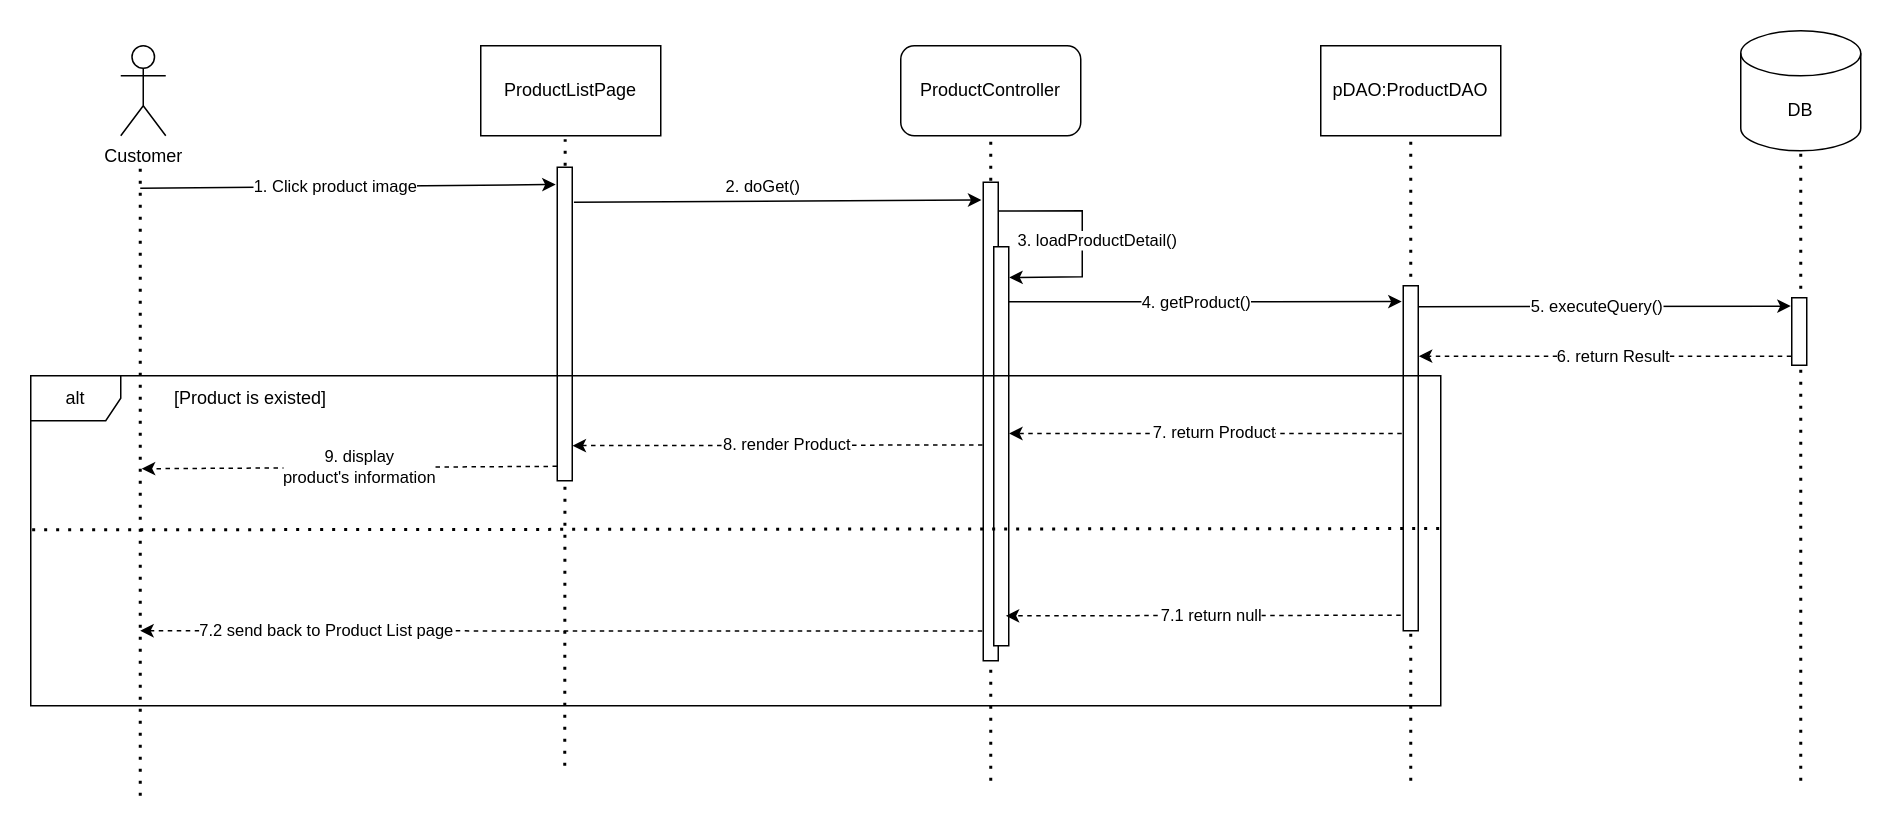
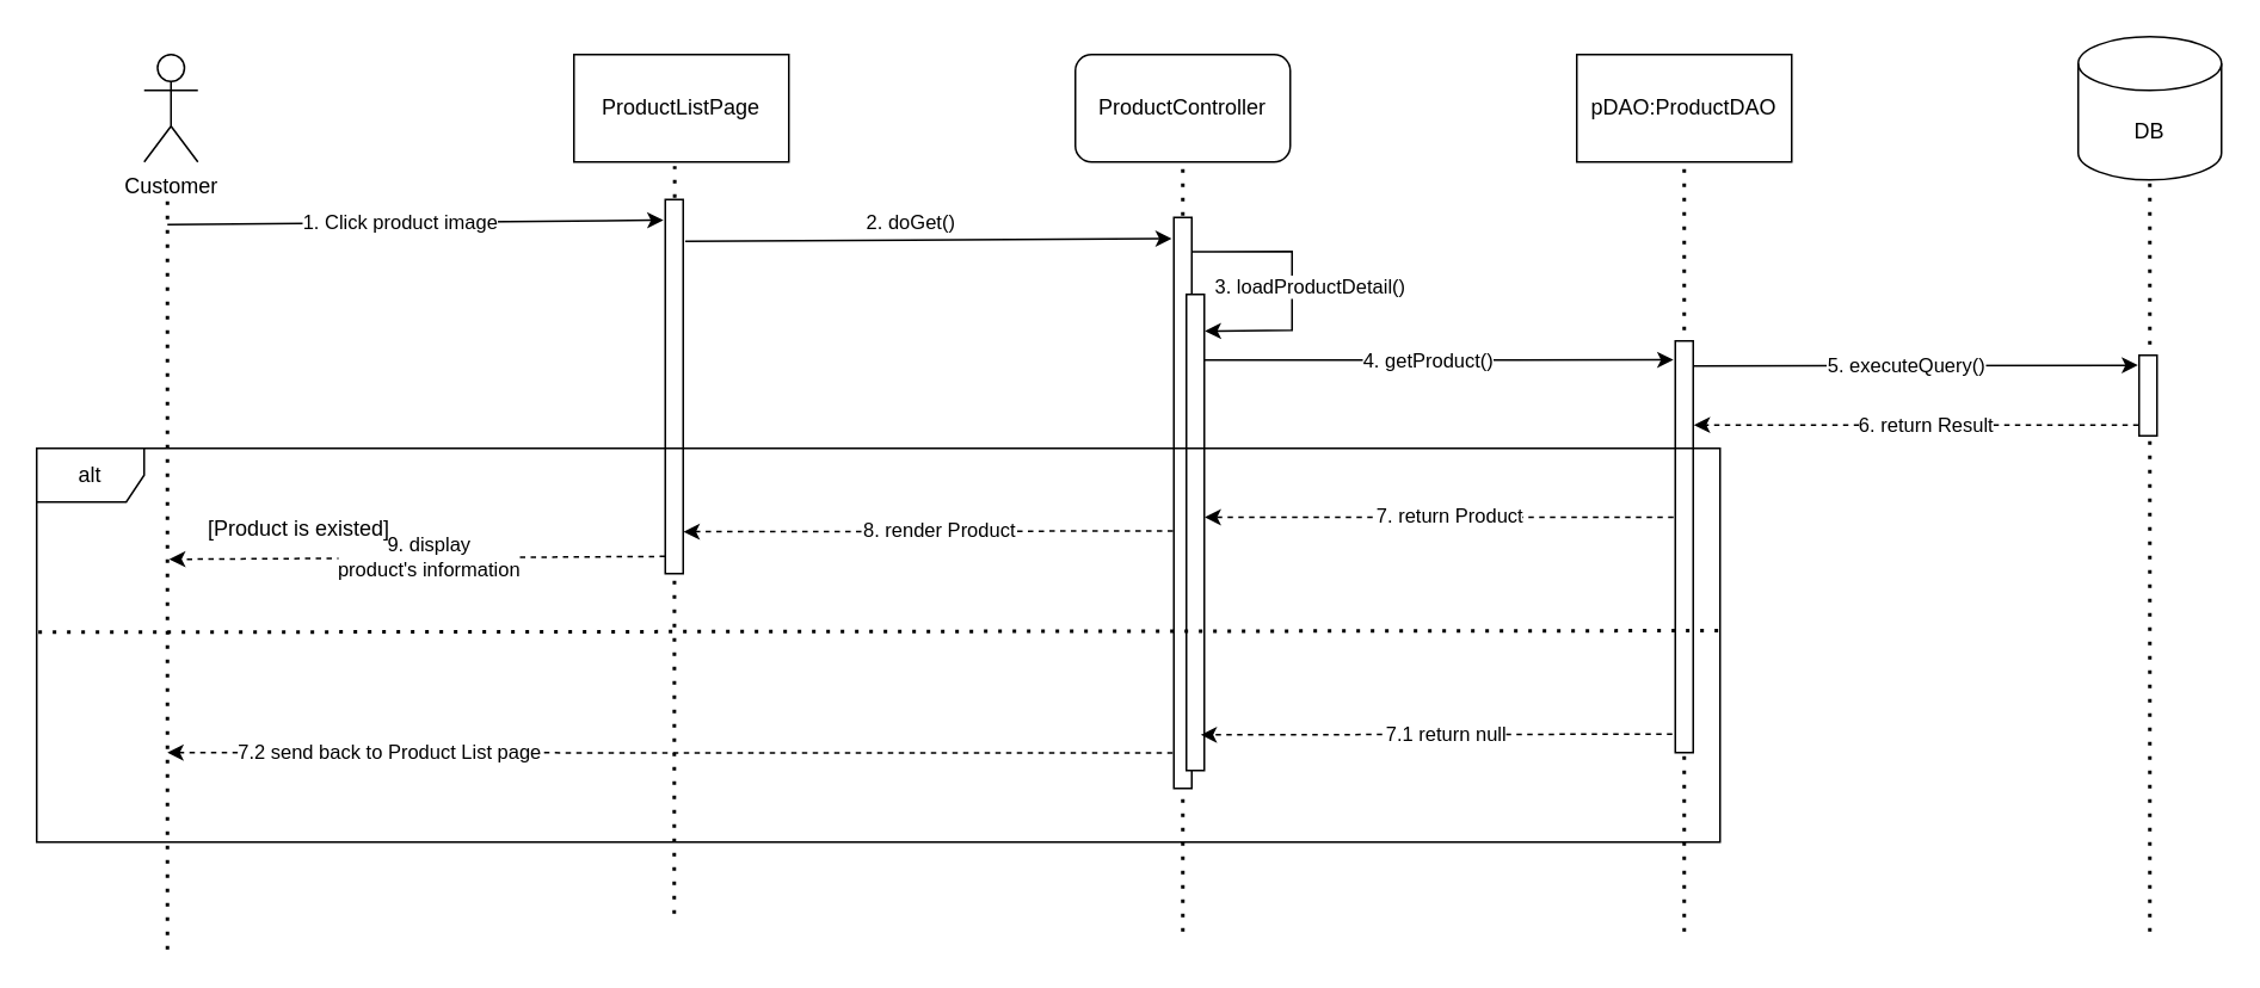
  <mxCell id="0" />
  <mxCell id="1" parent="0" />
  <mxCell id="2" value="Customer" style="shape=umlActor;verticalLabelPosition=bottom;verticalAlign=top;html=1;outlineConnect=0;" vertex="1" parent="1"><mxGeometry x="80" y="30" width="30" height="60" as="geometry" /></mxCell>
  <mxCell id="3" value="ProductController" style="whiteSpace=wrap;html=1;rounded=1;" vertex="1" parent="1"><mxGeometry x="600" y="30" width="120" height="60" as="geometry" /></mxCell>
  <mxCell id="4" value="pDAO:ProductDAO" style="rounded=0;whiteSpace=wrap;html=1;" vertex="1" parent="1"><mxGeometry x="880" y="30" width="120" height="60" as="geometry" /></mxCell>
  <mxCell id="5" value="DB" style="shape=cylinder3;whiteSpace=wrap;html=1;boundedLbl=1;backgroundOutline=1;size=15;" vertex="1" parent="1"><mxGeometry x="1160" y="20" width="80" height="80" as="geometry" /></mxCell>
  <mxCell id="6" value="" style="endArrow=none;dashed=1;html=1;dashPattern=1 3;strokeWidth=2;rounded=0;entryX=0.469;entryY=1.039;entryDx=0;entryDy=0;entryPerimeter=0;" edge="1" parent="1" target="21"><mxGeometry width="50" height="50" relative="1" as="geometry"><mxPoint x="376" y="510" as="sourcePoint" /><mxPoint y="110" as="targetPoint" x="360" /></mxGeometry></mxCell>
  <mxCell id="7" value="" style="endArrow=none;dashed=1;html=1;dashPattern=1 3;strokeWidth=2;rounded=0;entryX=0.5;entryY=1;entryDx=0;entryDy=0;" edge="1" parent="1" target="3"><mxGeometry width="50" height="50" relative="1" as="geometry"><mxPoint x="660" y="520" as="sourcePoint" /><mxPoint x="659.66" y="100" as="targetPoint" /></mxGeometry></mxCell>
  <mxCell id="8" value="" style="endArrow=none;dashed=1;html=1;dashPattern=1 3;strokeWidth=2;rounded=0;" edge="1" parent="1"><mxGeometry width="50" height="50" relative="1" as="geometry"><mxPoint x="940" y="520" as="sourcePoint" /><mxPoint x="940" y="90" as="targetPoint" /></mxGeometry></mxCell>
  <mxCell id="9" value="" style="endArrow=none;dashed=1;html=1;dashPattern=1 3;strokeWidth=2;rounded=0;entryX=0.5;entryY=1;entryDx=0;entryDy=0;entryPerimeter=0;" edge="1" parent="1" target="5"><mxGeometry width="50" height="50" relative="1" as="geometry"><mxPoint x="1200" y="520" as="sourcePoint" /><mxPoint x="1200" y="110" as="targetPoint" /></mxGeometry></mxCell>
  <mxCell id="10" value="" style="rounded=0;whiteSpace=wrap;html=1;" vertex="1" parent="1"><mxGeometry x="655" y="121" width="10" height="319" as="geometry" /></mxCell>
  <mxCell id="11" value="2. doGet()" style="endArrow=classic;html=1;rounded=0;exitX=1.113;exitY=0.112;exitDx=0;exitDy=0;exitPerimeter=0;entryX=-0.124;entryY=0.037;entryDx=0;entryDy=0;entryPerimeter=0;" edge="1" parent="1" source="23" target="10"><mxGeometry x="-0.069" y="10" width="50" height="50" relative="1" as="geometry"><mxPoint x="390" y="133" as="sourcePoint" /><mxPoint x="650" y="133" as="targetPoint" /><mxPoint as="offset" /></mxGeometry></mxCell>
  <mxCell id="12" value="" style="rounded=0;whiteSpace=wrap;html=1;" vertex="1" parent="1"><mxGeometry x="935" y="190" width="10" height="230" as="geometry" /></mxCell>
  <mxCell id="13" value="" style="rounded=0;whiteSpace=wrap;html=1;" vertex="1" parent="1"><mxGeometry x="1194" y="198" width="10" height="45" as="geometry" /></mxCell>
  <mxCell id="14" value="" style="rounded=0;whiteSpace=wrap;html=1;" vertex="1" parent="1"><mxGeometry x="662" y="164" width="10" height="266" as="geometry" /></mxCell>
  <mxCell id="15" value="3. loadProductDetail()" style="endArrow=classic;html=1;rounded=0;entryX=1.032;entryY=0.077;entryDx=0;entryDy=0;entryPerimeter=0;exitX=1.026;exitY=0.06;exitDx=0;exitDy=0;exitPerimeter=0;" edge="1" parent="1" source="10" target="14"><mxGeometry x="0.02" y="10" width="50" height="50" relative="1" as="geometry"><mxPoint x="666" y="140" as="sourcePoint" /><mxPoint x="672.95" y="184.482" as="targetPoint" /><mxPoint as="offset" /><Array as="points"><mxPoint x="721" y="140" /><mxPoint x="721" y="184" /></Array></mxGeometry></mxCell>
  <mxCell id="16" value="4. getProduct()" style="endArrow=classic;html=1;rounded=0;exitX=1.015;exitY=0.138;exitDx=0;exitDy=0;exitPerimeter=0;entryX=-0.105;entryY=0.046;entryDx=0;entryDy=0;entryPerimeter=0;" edge="1" parent="1" source="14" target="12"><mxGeometry x="-0.044" width="50" height="50" relative="1" as="geometry"><mxPoint x="676.43" y="200.575" as="sourcePoint" /><mxPoint x="931" y="201" as="targetPoint" /><mxPoint as="offset" /><Array as="points" /></mxGeometry></mxCell>
  <mxCell id="17" value="5. executeQuery()" style="endArrow=classic;html=1;rounded=0;exitX=1.029;exitY=0.061;exitDx=0;exitDy=0;exitPerimeter=0;entryX=-0.067;entryY=0.124;entryDx=0;entryDy=0;entryPerimeter=0;" edge="1" parent="1" source="12" target="13"><mxGeometry x="-0.044" width="50" height="50" relative="1" as="geometry"><mxPoint x="950" y="204" as="sourcePoint" /><mxPoint x="1190" y="204" as="targetPoint" /><mxPoint as="offset" /><Array as="points" /></mxGeometry></mxCell>
  <mxCell id="18" value="6. return Result" style="endArrow=classic;html=1;rounded=0;entryX=1.038;entryY=0.204;entryDx=0;entryDy=0;entryPerimeter=0;dashed=1;exitX=-0.032;exitY=0.867;exitDx=0;exitDy=0;exitPerimeter=0;" edge="1" parent="1" source="13" target="12"><mxGeometry x="-0.044" width="50" height="50" relative="1" as="geometry"><mxPoint x="1186.44" y="237" as="sourcePoint" /><mxPoint x="945" y="236.62" as="targetPoint" /><mxPoint as="offset" /><Array as="points" /></mxGeometry></mxCell>
  <mxCell id="19" value="7. return Product" style="endArrow=classic;html=1;rounded=0;entryX=1.024;entryY=0.468;entryDx=0;entryDy=0;entryPerimeter=0;dashed=1;exitX=-0.099;exitY=0.428;exitDx=0;exitDy=0;exitPerimeter=0;" edge="1" parent="1" source="12" target="14"><mxGeometry x="-0.044" width="50" height="50" relative="1" as="geometry"><mxPoint x="921.44" y="288.59" as="sourcePoint" /><mxPoint x="680" y="288.21" as="targetPoint" /><mxPoint as="offset" /><Array as="points" /></mxGeometry></mxCell>
  <mxCell id="20" value="7.1 return null" style="endArrow=classic;html=1;rounded=0;entryX=0.8;entryY=0.925;entryDx=0;entryDy=0;entryPerimeter=0;dashed=1;exitX=-0.167;exitY=0.955;exitDx=0;exitDy=0;exitPerimeter=0;" edge="1" parent="1" source="12" target="14"><mxGeometry x="-0.044" width="50" height="50" relative="1" as="geometry"><mxPoint x="921.44" y="410.38" as="sourcePoint" /><mxPoint x="680" y="410" as="targetPoint" /><mxPoint as="offset" /><Array as="points" /></mxGeometry></mxCell>
  <mxCell id="21" value="ProductListPage" style="rounded=0;whiteSpace=wrap;html=1;" vertex="1" parent="1"><mxGeometry x="320" y="30" width="120" height="60" as="geometry" /></mxCell>
  <mxCell id="22" value="" style="endArrow=none;dashed=1;html=1;dashPattern=1 3;strokeWidth=2;rounded=0;entryX=0.469;entryY=1.039;entryDx=0;entryDy=0;entryPerimeter=0;" edge="1" parent="1"><mxGeometry width="50" height="50" relative="1" as="geometry"><mxPoint x="93" y="530" as="sourcePoint" /><mxPoint x="93" y="110" as="targetPoint" /></mxGeometry></mxCell>
  <mxCell id="23" value="" style="rounded=0;whiteSpace=wrap;html=1;" vertex="1" parent="1"><mxGeometry x="371" y="111" width="10" height="209" as="geometry" /></mxCell>
  <mxCell id="24" value="1. Click product image" style="endArrow=classic;html=1;rounded=0;entryX=-0.104;entryY=0.055;entryDx=0;entryDy=0;entryPerimeter=0;" edge="1" parent="1" target="23"><mxGeometry x="-0.061" width="50" height="50" relative="1" as="geometry"><mxPoint x="93" y="125" as="sourcePoint" /><mxPoint x="363.43" y="122.704" as="targetPoint" /><mxPoint as="offset" /></mxGeometry></mxCell>
  <mxCell id="25" value="8. render Product" style="endArrow=classic;html=1;rounded=0;dashed=1;exitX=-0.048;exitY=0.549;exitDx=0;exitDy=0;exitPerimeter=0;entryX=1.02;entryY=0.888;entryDx=0;entryDy=0;entryPerimeter=0;" edge="1" parent="1" source="10" target="23"><mxGeometry x="-0.044" width="50" height="50" relative="1" as="geometry"><mxPoint x="651.44" y="295.48" as="sourcePoint" /><mxPoint x="390" y="295" as="targetPoint" /><mxPoint as="offset" /><Array as="points" /></mxGeometry></mxCell>
  <mxCell id="26" value="9. display &lt;br&gt;product's information" style="endArrow=classic;html=1;rounded=0;dashed=1;exitX=-0.016;exitY=0.954;exitDx=0;exitDy=0;exitPerimeter=0;" edge="1" parent="1" source="23"><mxGeometry x="-0.046" width="50" height="50" relative="1" as="geometry"><mxPoint x="368.47" y="310.386" as="sourcePoint" /><mxPoint x="94" y="312" as="targetPoint" /><mxPoint as="offset" /><Array as="points" /></mxGeometry></mxCell>
  <mxCell id="27" value="7.2 send back to Product List page" style="endArrow=classic;html=1;rounded=0;dashed=1;exitX=-0.067;exitY=0.938;exitDx=0;exitDy=0;exitPerimeter=0;" edge="1" parent="1" source="10"><mxGeometry x="0.557" width="50" height="50" relative="1" as="geometry"><mxPoint x="650" y="420" as="sourcePoint" /><mxPoint x="93" y="420" as="targetPoint" /><mxPoint as="offset" /><Array as="points" /></mxGeometry></mxCell>
  <mxCell id="28" value="alt" style="shape=umlFrame;whiteSpace=wrap;html=1;pointerEvents=0;" vertex="1" parent="1"><mxGeometry x="20" y="250" width="940" height="220" as="geometry" /></mxCell>
- <mxCell id="29" value="[Product is existed]" style="text;strokeColor=none;fillColor=none;align=left;verticalAlign=middle;spacingLeft=4;spacingRight=4;overflow=hidden;points=[[0,0.5],[1,0.5]];portConstraint=eastwest;rotatable=0;whiteSpace=wrap;html=1;" vertex="1" parent="1"><mxGeometry x="110" y="250" width="120" height="30" as="geometry" /></mxCell>
+ <mxCell id="29" value="[Product is existed]" style="text;strokeColor=none;fillColor=none;align=left;verticalAlign=middle;spacingLeft=4;spacingRight=4;overflow=hidden;points=[[0,0.5],[1,0.5]];portConstraint=eastwest;rotatable=0;whiteSpace=wrap;html=1;" vertex="1" parent="1"><mxGeometry x="110" y="280" width="120" height="30" as="geometry" /></mxCell>
  <mxCell id="30" value="" style="endArrow=none;dashed=1;html=1;dashPattern=1 3;strokeWidth=2;rounded=0;exitX=0.001;exitY=0.467;exitDx=0;exitDy=0;exitPerimeter=0;entryX=1.002;entryY=0.463;entryDx=0;entryDy=0;entryPerimeter=0;" edge="1" parent="1" source="28" target="28"><mxGeometry width="50" height="50" relative="1" as="geometry"><mxPoint x="450" y="360" as="sourcePoint" /><mxPoint x="500" y="310" as="targetPoint" /></mxGeometry></mxCell>
